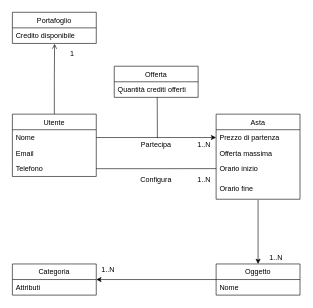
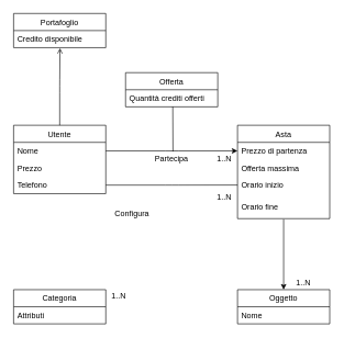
  <mxCell id="0" />
  <mxCell id="1" parent="0" />
  <mxCell id="2" style="edgeStyle=orthogonalEdgeStyle;rounded=1;orthogonalLoop=1;jettySize=auto;html=1;exitX=0.5;exitY=0;exitDx=0;exitDy=0;entryX=0.503;entryY=1.03;entryDx=0;entryDy=0;entryPerimeter=0;endArrow=open;" edge="1" parent="1" source="3" target="18"><mxGeometry relative="1" as="geometry" /></mxCell>
  <mxCell id="3" value="Utente" style="swimlane;fontStyle=0;childLayout=stackLayout;horizontal=1;startSize=26;fillColor=none;horizontalStack=0;resizeParent=1;resizeParentMax=0;resizeLast=0;collapsible=1;marginBottom=0;" vertex="1" parent="1"><mxGeometry x="20" y="190" width="140" height="104" as="geometry" /></mxCell>
  <mxCell id="4" value="Nome" style="text;strokeColor=none;fillColor=none;align=left;verticalAlign=top;spacingLeft=4;spacingRight=4;overflow=hidden;rotatable=0;points=[[0,0.5],[1,0.5]];portConstraint=eastwest;" vertex="1" parent="3"><mxGeometry y="26" width="140" height="26" as="geometry" /></mxCell>
- <mxCell id="5" value="Email" style="text;strokeColor=none;fillColor=none;align=left;verticalAlign=top;spacingLeft=4;spacingRight=4;overflow=hidden;rotatable=0;points=[[0,0.5],[1,0.5]];portConstraint=eastwest;" vertex="1" parent="3"><mxGeometry y="52" width="140" height="26" as="geometry" /></mxCell>
+ <mxCell id="5" value="Prezzo" style="text;strokeColor=none;fillColor=none;align=left;verticalAlign=top;spacingLeft=4;spacingRight=4;overflow=hidden;rotatable=0;points=[[0,0.5],[1,0.5]];portConstraint=eastwest;" vertex="1" parent="3"><mxGeometry y="52" width="140" height="26" as="geometry" /></mxCell>
  <mxCell id="6" value="Telefono" style="text;strokeColor=none;fillColor=none;align=left;verticalAlign=top;spacingLeft=4;spacingRight=4;overflow=hidden;rotatable=0;points=[[0,0.5],[1,0.5]];portConstraint=eastwest;" vertex="1" parent="3"><mxGeometry y="78" width="140" height="26" as="geometry" /></mxCell>
  <mxCell id="7" value="Asta" style="swimlane;fontStyle=0;childLayout=stackLayout;horizontal=1;startSize=26;fillColor=none;horizontalStack=0;resizeParent=1;resizeParentMax=0;resizeLast=0;collapsible=1;marginBottom=0;shadow=0;" vertex="1" parent="1"><mxGeometry x="360" y="190" width="140" height="142" as="geometry"><mxRectangle x="260" y="430" width="60" height="26" as="alternateBounds" /></mxGeometry></mxCell>
  <mxCell id="8" value="Prezzo di partenza&#10;" style="text;strokeColor=none;fillColor=none;align=left;verticalAlign=top;spacingLeft=4;spacingRight=4;overflow=hidden;rotatable=0;points=[[0,0.5],[1,0.5]];portConstraint=eastwest;" vertex="1" parent="7"><mxGeometry y="26" width="140" height="26" as="geometry" /></mxCell>
  <mxCell id="9" value="Offerta massima" style="text;strokeColor=none;fillColor=none;align=left;verticalAlign=top;spacingLeft=4;spacingRight=4;overflow=hidden;rotatable=0;points=[[0,0.5],[1,0.5]];portConstraint=eastwest;" vertex="1" parent="7"><mxGeometry y="52" width="140" height="26" as="geometry" /></mxCell>
  <mxCell id="10" value="Orario inizio&#10;" style="text;strokeColor=none;fillColor=none;align=left;verticalAlign=top;spacingLeft=4;spacingRight=4;overflow=hidden;rotatable=0;points=[[0,0.5],[1,0.5]];portConstraint=eastwest;" vertex="1" parent="7"><mxGeometry y="78" width="140" height="32" as="geometry" /></mxCell>
  <mxCell id="11" value="Orario fine" style="text;strokeColor=none;fillColor=none;align=left;verticalAlign=top;spacingLeft=4;spacingRight=4;overflow=hidden;rotatable=0;points=[[0,0.5],[1,0.5]];portConstraint=eastwest;" vertex="1" parent="7"><mxGeometry y="110" width="140" height="32" as="geometry" /></mxCell>
- <mxCell id="12" style="edgeStyle=orthogonalEdgeStyle;rounded=1;orthogonalLoop=1;jettySize=auto;html=1;exitX=0;exitY=0.5;exitDx=0;exitDy=0;entryX=1;entryY=0.5;entryDx=0;entryDy=0;" edge="1" parent="1" source="13" target="15"><mxGeometry relative="1" as="geometry" /></mxCell>
  <mxCell id="13" value="Oggetto" style="swimlane;fontStyle=0;childLayout=stackLayout;horizontal=1;startSize=26;fillColor=none;horizontalStack=0;resizeParent=1;resizeParentMax=0;resizeLast=0;collapsible=1;marginBottom=0;shadow=0;" vertex="1" parent="1"><mxGeometry x="360" y="440" width="140" height="52" as="geometry" /></mxCell>
  <mxCell id="14" value="Nome" style="text;strokeColor=none;fillColor=none;align=left;verticalAlign=top;spacingLeft=4;spacingRight=4;overflow=hidden;rotatable=0;points=[[0,0.5],[1,0.5]];portConstraint=eastwest;" vertex="1" parent="13"><mxGeometry y="26" width="140" height="26" as="geometry" /></mxCell>
  <mxCell id="15" value="Categoria" style="swimlane;fontStyle=0;childLayout=stackLayout;horizontal=1;startSize=26;fillColor=none;horizontalStack=0;resizeParent=1;resizeParentMax=0;resizeLast=0;collapsible=1;marginBottom=0;shadow=0;" vertex="1" parent="1"><mxGeometry x="20" y="440" width="140" height="52" as="geometry" /></mxCell>
  <mxCell id="16" value="Attributi" style="text;strokeColor=none;fillColor=none;align=left;verticalAlign=top;spacingLeft=4;spacingRight=4;overflow=hidden;rotatable=0;points=[[0,0.5],[1,0.5]];portConstraint=eastwest;" vertex="1" parent="15"><mxGeometry y="26" width="140" height="26" as="geometry" /></mxCell>
  <mxCell id="17" value="Portafoglio" style="swimlane;fontStyle=0;childLayout=stackLayout;horizontal=1;startSize=26;fillColor=none;horizontalStack=0;resizeParent=1;resizeParentMax=0;resizeLast=0;collapsible=1;marginBottom=0;shadow=0;" vertex="1" parent="1"><mxGeometry x="20" y="20" width="140" height="52" as="geometry" /></mxCell>
  <mxCell id="18" value="Credito disponibile" style="text;strokeColor=none;fillColor=none;align=left;verticalAlign=top;spacingLeft=4;spacingRight=4;overflow=hidden;rotatable=0;points=[[0,0.5],[1,0.5]];portConstraint=eastwest;" vertex="1" parent="17"><mxGeometry y="26" width="140" height="26" as="geometry" /></mxCell>
  <mxCell id="19" style="edgeStyle=orthogonalEdgeStyle;rounded=1;orthogonalLoop=1;jettySize=auto;html=1;exitX=0.5;exitY=1.031;exitDx=0;exitDy=0;entryX=0.5;entryY=0;entryDx=0;entryDy=0;exitPerimeter=0;" edge="1" parent="1" source="11" target="13"><mxGeometry relative="1" as="geometry" /></mxCell>
  <mxCell id="20" style="edgeStyle=orthogonalEdgeStyle;rounded=1;orthogonalLoop=1;jettySize=auto;html=1;exitX=1;exitY=0.5;exitDx=0;exitDy=0;entryX=0;entryY=0.5;entryDx=0;entryDy=0;" edge="1" parent="1" source="4" target="8"><mxGeometry relative="1" as="geometry"><Array as="points"><mxPoint x="260" y="229" /><mxPoint x="260" y="229" /></Array></mxGeometry></mxCell>
  <mxCell id="21" style="edgeStyle=orthogonalEdgeStyle;rounded=1;orthogonalLoop=1;jettySize=auto;html=1;exitX=1;exitY=0.5;exitDx=0;exitDy=0;entryX=0;entryY=0.403;entryDx=0;entryDy=0;entryPerimeter=0;endArrow=none;" edge="1" parent="1" source="6" target="10"><mxGeometry relative="1" as="geometry" /></mxCell>
  <mxCell id="22" value="1..N" style="text;html=1;strokeColor=none;fillColor=none;align=center;verticalAlign=middle;whiteSpace=wrap;rounded=0;shadow=0;" vertex="1" parent="1"><mxGeometry x="160" y="440" width="40" height="20" as="geometry" /></mxCell>
  <mxCell id="23" value="1..N" style="text;html=1;strokeColor=none;fillColor=none;align=center;verticalAlign=middle;whiteSpace=wrap;rounded=0;shadow=0;" vertex="1" parent="1"><mxGeometry x="440" y="420" width="40" height="20" as="geometry" /></mxCell>
- <mxCell id="24" value="Configura" style="text;html=1;strokeColor=none;fillColor=none;align=center;verticalAlign=middle;whiteSpace=wrap;rounded=0;shadow=0;" vertex="1" parent="1"><mxGeometry x="240" y="290" width="40" height="20" as="geometry" /></mxCell>
+ <mxCell id="24" value="Configura" style="text;html=1;strokeColor=none;fillColor=none;align=center;verticalAlign=middle;whiteSpace=wrap;rounded=0;shadow=0;" vertex="1" parent="1"><mxGeometry x="180" y="315" width="40" height="20" as="geometry" /></mxCell>
  <mxCell id="25" value="1..N" style="text;html=1;strokeColor=none;fillColor=none;align=center;verticalAlign=middle;whiteSpace=wrap;rounded=0;shadow=0;" vertex="1" parent="1"><mxGeometry x="320" y="290" width="40" height="20" as="geometry" /></mxCell>
  <mxCell id="26" value="Partecipa" style="text;html=1;strokeColor=none;fillColor=none;align=center;verticalAlign=middle;whiteSpace=wrap;rounded=0;shadow=0;" vertex="1" parent="1"><mxGeometry x="240" y="232" width="40" height="20" as="geometry" /></mxCell>
  <mxCell id="27" value="1..N" style="text;html=1;strokeColor=none;fillColor=none;align=center;verticalAlign=middle;whiteSpace=wrap;rounded=0;shadow=0;" vertex="1" parent="1"><mxGeometry x="320" y="232" width="40" height="20" as="geometry" /></mxCell>
  <mxCell id="28" value="Offerta" style="swimlane;fontStyle=0;childLayout=stackLayout;horizontal=1;startSize=26;fillColor=none;horizontalStack=0;resizeParent=1;resizeParentMax=0;resizeLast=0;collapsible=1;marginBottom=0;shadow=0;" vertex="1" parent="1"><mxGeometry x="190" y="110" width="140" height="52" as="geometry" /></mxCell>
  <mxCell id="29" value="Quantità crediti offerti" style="text;strokeColor=none;fillColor=none;align=left;verticalAlign=top;spacingLeft=4;spacingRight=4;overflow=hidden;rotatable=0;points=[[0,0.5],[1,0.5]];portConstraint=eastwest;" vertex="1" parent="28"><mxGeometry y="26" width="140" height="26" as="geometry" /></mxCell>
  <mxCell id="30" value="" style="endArrow=none;html=1;entryX=0.512;entryY=0.986;entryDx=0;entryDy=0;entryPerimeter=0;" edge="1" parent="1" target="29"><mxGeometry width="50" height="50" relative="1" as="geometry"><mxPoint x="262" y="230" as="sourcePoint" /><mxPoint x="290" y="170" as="targetPoint" /></mxGeometry></mxCell>
- <mxCell id="31" value="1" style="text;html=1;strokeColor=none;fillColor=none;align=center;verticalAlign=middle;whiteSpace=wrap;rounded=0;shadow=0;" vertex="1" parent="1"><mxGeometry x="100" y="80" width="40" height="20" as="geometry" /></mxCell>
